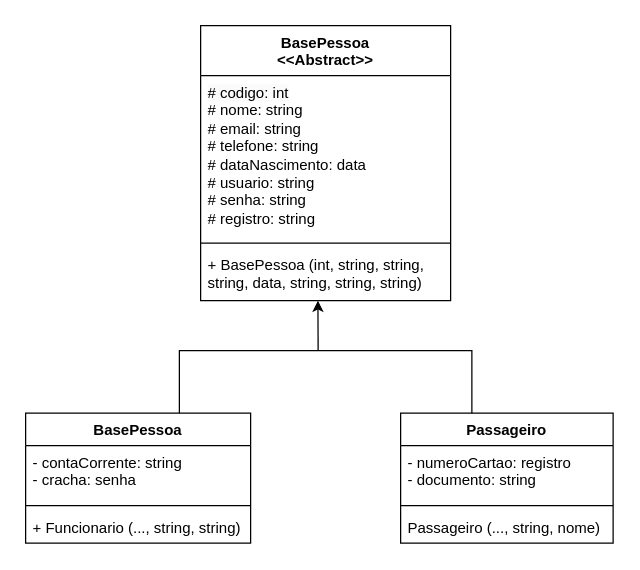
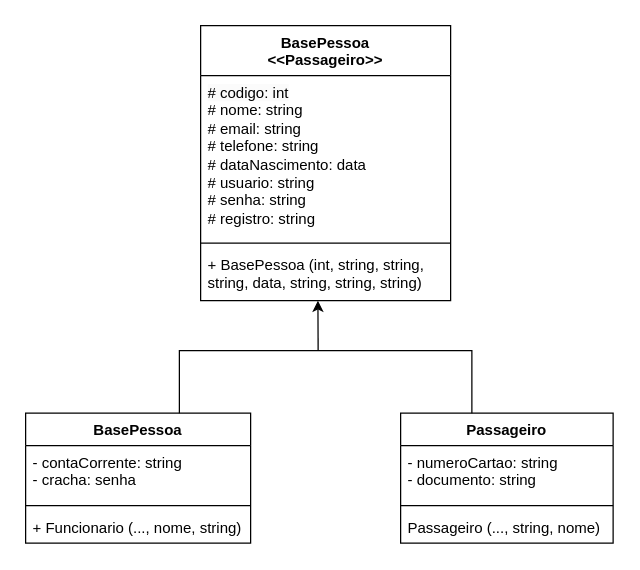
  <mxCell id="0" />
  <mxCell id="1" parent="0" />
- <mxCell id="2" value="BasePessoa&lt;br&gt;&amp;lt;&amp;lt;Abstract&amp;gt;&amp;gt;" style="swimlane;fontStyle=1;align=center;verticalAlign=top;childLayout=stackLayout;horizontal=1;startSize=40;horizontalStack=0;resizeParent=1;resizeParentMax=0;resizeLast=0;collapsible=1;marginBottom=0;whiteSpace=wrap;html=1;" vertex="1" parent="1"><mxGeometry x="160" y="20" width="200" height="220" as="geometry" /></mxCell>
+ <mxCell id="2" value="BasePessoa&lt;br&gt;&amp;lt;&amp;lt;Passageiro&amp;gt;&amp;gt;" style="swimlane;fontStyle=1;align=center;verticalAlign=top;childLayout=stackLayout;horizontal=1;startSize=40;horizontalStack=0;resizeParent=1;resizeParentMax=0;resizeLast=0;collapsible=1;marginBottom=0;whiteSpace=wrap;html=1;" vertex="1" parent="1"><mxGeometry x="160" y="20" width="200" height="220" as="geometry" /></mxCell>
  <mxCell id="3" value="&lt;span style=&quot;color: rgb(0, 0, 0); font-family: Helvetica; font-size: 12px; font-style: normal; font-variant-ligatures: normal; font-variant-caps: normal; font-weight: 400; letter-spacing: normal; orphans: 2; text-align: left; text-indent: 0px; text-transform: none; widows: 2; word-spacing: 0px; -webkit-text-stroke-width: 0px; background-color: rgb(251, 251, 251); text-decoration-thickness: initial; text-decoration-style: initial; text-decoration-color: initial; float: none; display: inline !important;&quot;&gt;# codigo: int&lt;br&gt;&lt;/span&gt;# nome: string&lt;br&gt;# email: string&lt;br&gt;# telefone: string&lt;br&gt;# dataNascimento: data&lt;br&gt;# usuario: string&lt;br&gt;# senha: string&lt;br&gt;# registro: string" style="text;strokeColor=none;fillColor=none;align=left;verticalAlign=top;spacingLeft=4;spacingRight=4;overflow=hidden;rotatable=0;points=[[0,0.5],[1,0.5]];portConstraint=eastwest;whiteSpace=wrap;html=1;" vertex="1" parent="2"><mxGeometry y="40" width="200" height="130" as="geometry" /></mxCell>
  <mxCell id="4" value="" style="line;strokeWidth=1;fillColor=none;align=left;verticalAlign=middle;spacingTop=-1;spacingLeft=3;spacingRight=3;rotatable=0;labelPosition=right;points=[];portConstraint=eastwest;strokeColor=inherit;" vertex="1" parent="2"><mxGeometry y="170" width="200" height="8" as="geometry" /></mxCell>
  <mxCell id="5" value="+ BasePessoa (int, string, string, string, data, string, string, string)" style="text;strokeColor=none;fillColor=none;align=left;verticalAlign=top;spacingLeft=4;spacingRight=4;overflow=hidden;rotatable=0;points=[[0,0.5],[1,0.5]];portConstraint=eastwest;whiteSpace=wrap;html=1;" vertex="1" parent="2"><mxGeometry y="178" width="200" height="42" as="geometry" /></mxCell>
  <mxCell id="6" value="BasePessoa" style="swimlane;fontStyle=1;align=center;verticalAlign=top;childLayout=stackLayout;horizontal=1;startSize=26;horizontalStack=0;resizeParent=1;resizeParentMax=0;resizeLast=0;collapsible=1;marginBottom=0;whiteSpace=wrap;html=1;" vertex="1" parent="1"><mxGeometry x="20" y="330" width="180" height="104" as="geometry" /></mxCell>
  <mxCell id="7" value="- contaCorrente: string&lt;br&gt;- cracha: senha" style="text;strokeColor=none;fillColor=none;align=left;verticalAlign=top;spacingLeft=4;spacingRight=4;overflow=hidden;rotatable=0;points=[[0,0.5],[1,0.5]];portConstraint=eastwest;whiteSpace=wrap;html=1;" vertex="1" parent="6"><mxGeometry y="26" width="180" height="44" as="geometry" /></mxCell>
  <mxCell id="8" value="" style="line;strokeWidth=1;fillColor=none;align=left;verticalAlign=middle;spacingTop=-1;spacingLeft=3;spacingRight=3;rotatable=0;labelPosition=right;points=[];portConstraint=eastwest;strokeColor=inherit;" vertex="1" parent="6"><mxGeometry y="70" width="180" height="8" as="geometry" /></mxCell>
- <mxCell id="9" value="+ Funcionario (..., string, string)" style="text;strokeColor=none;fillColor=none;align=left;verticalAlign=top;spacingLeft=4;spacingRight=4;overflow=hidden;rotatable=0;points=[[0,0.5],[1,0.5]];portConstraint=eastwest;whiteSpace=wrap;html=1;" vertex="1" parent="6"><mxGeometry y="78" width="180" height="26" as="geometry" /></mxCell>
+ <mxCell id="9" value="+ Funcionario (..., nome, string)" style="text;strokeColor=none;fillColor=none;align=left;verticalAlign=top;spacingLeft=4;spacingRight=4;overflow=hidden;rotatable=0;points=[[0,0.5],[1,0.5]];portConstraint=eastwest;whiteSpace=wrap;html=1;" vertex="1" parent="6"><mxGeometry y="78" width="180" height="26" as="geometry" /></mxCell>
  <mxCell id="10" value="Passageiro" style="swimlane;fontStyle=1;align=center;verticalAlign=top;childLayout=stackLayout;horizontal=1;startSize=26;horizontalStack=0;resizeParent=1;resizeParentMax=0;resizeLast=0;collapsible=1;marginBottom=0;whiteSpace=wrap;html=1;" vertex="1" parent="1"><mxGeometry x="320" y="330" width="170" height="104" as="geometry" /></mxCell>
- <mxCell id="11" value="- numeroCartao: registro&lt;br&gt;- documento: string" style="text;strokeColor=none;fillColor=none;align=left;verticalAlign=top;spacingLeft=4;spacingRight=4;overflow=hidden;rotatable=0;points=[[0,0.5],[1,0.5]];portConstraint=eastwest;whiteSpace=wrap;html=1;" vertex="1" parent="10"><mxGeometry y="26" width="170" height="44" as="geometry" /></mxCell>
+ <mxCell id="11" value="- numeroCartao: string&lt;br&gt;- documento: string" style="text;strokeColor=none;fillColor=none;align=left;verticalAlign=top;spacingLeft=4;spacingRight=4;overflow=hidden;rotatable=0;points=[[0,0.5],[1,0.5]];portConstraint=eastwest;whiteSpace=wrap;html=1;" vertex="1" parent="10"><mxGeometry y="26" width="170" height="44" as="geometry" /></mxCell>
  <mxCell id="12" value="" style="line;strokeWidth=1;fillColor=none;align=left;verticalAlign=middle;spacingTop=-1;spacingLeft=3;spacingRight=3;rotatable=0;labelPosition=right;points=[];portConstraint=eastwest;strokeColor=inherit;" vertex="1" parent="10"><mxGeometry y="70" width="170" height="8" as="geometry" /></mxCell>
  <mxCell id="13" value="Passageiro (..., string, nome)" style="text;strokeColor=none;fillColor=none;align=left;verticalAlign=top;spacingLeft=4;spacingRight=4;overflow=hidden;rotatable=0;points=[[0,0.5],[1,0.5]];portConstraint=eastwest;whiteSpace=wrap;html=1;" vertex="1" parent="10"><mxGeometry y="78" width="170" height="26" as="geometry" /></mxCell>
  <mxCell id="14" value="" style="strokeWidth=1;html=1;shape=mxgraph.flowchart.annotation_1;align=left;pointerEvents=1;direction=south;" vertex="1" parent="1"><mxGeometry x="143" y="280" width="234" height="50" as="geometry" /></mxCell>
  <mxCell id="15" style="edgeStyle=orthogonalEdgeStyle;rounded=0;orthogonalLoop=1;jettySize=auto;html=1;" edge="1" parent="1"><mxGeometry relative="1" as="geometry"><mxPoint x="253.83" y="240" as="targetPoint" /><mxPoint x="254" y="270" as="sourcePoint" /><Array as="points"><mxPoint x="254" y="280" /><mxPoint x="254" y="280" /></Array></mxGeometry></mxCell>
